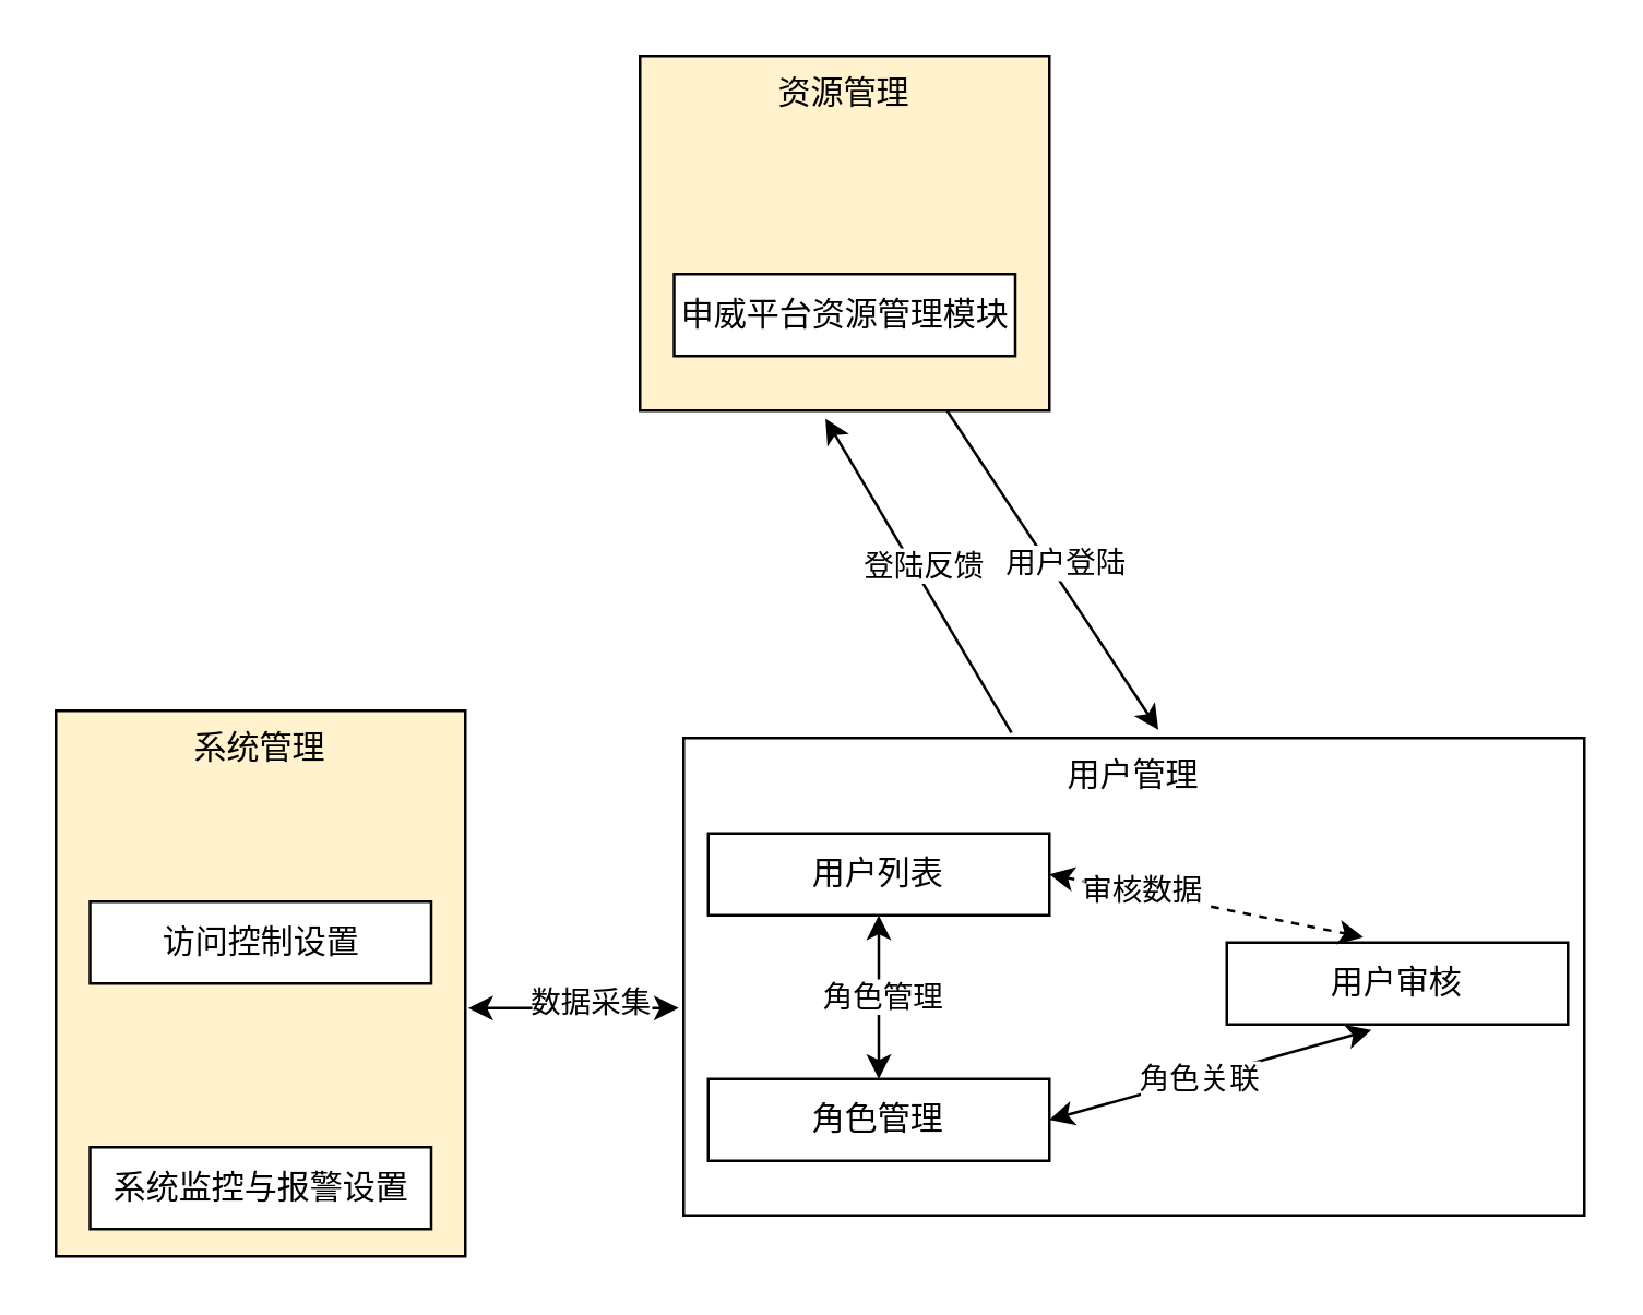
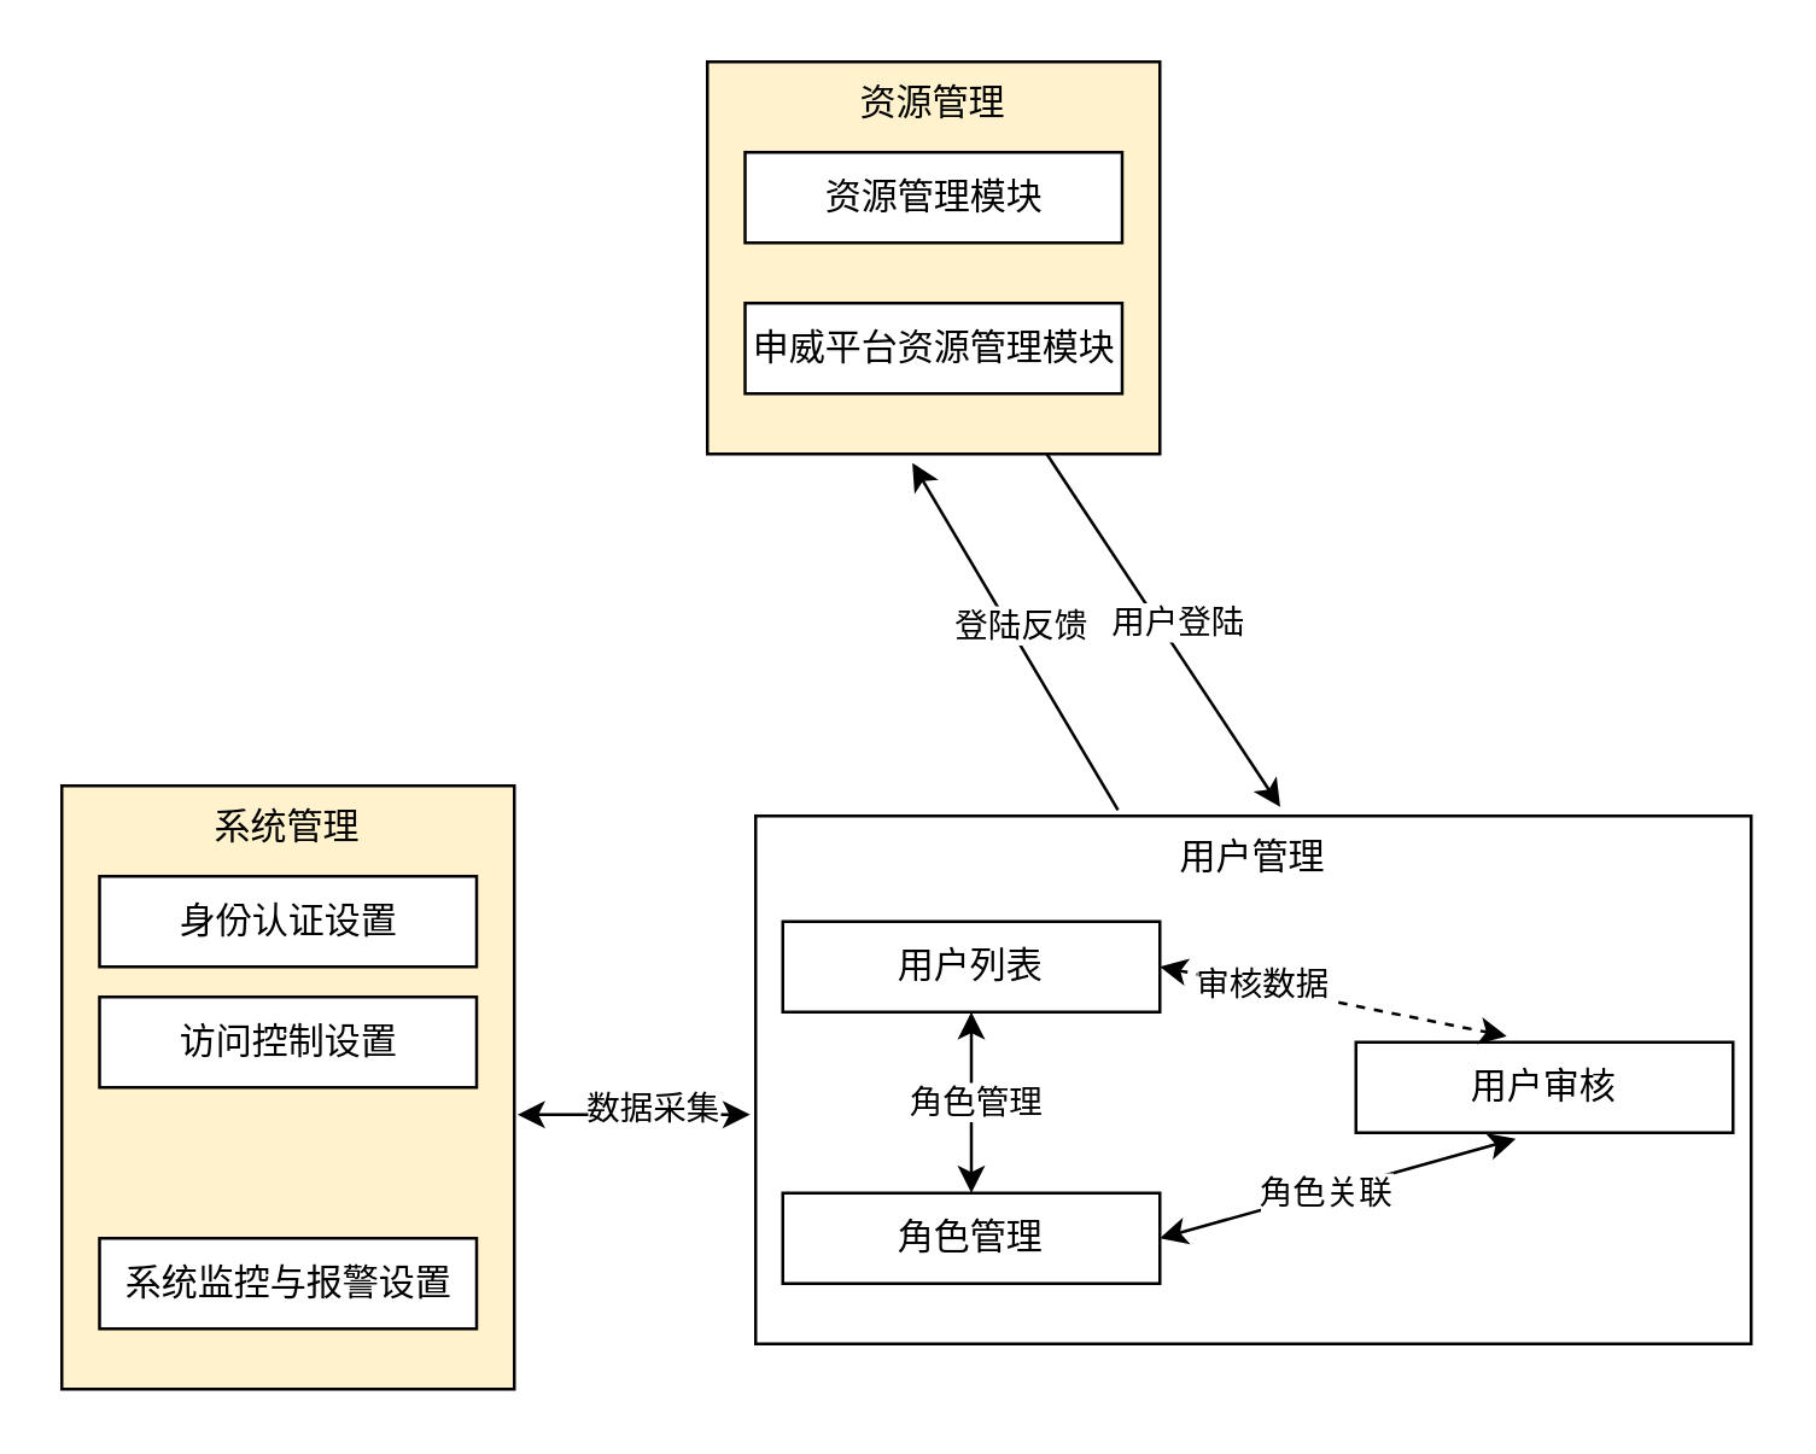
  <mxCell id="0" />
  <mxCell id="1" parent="0" />
  <mxCell id="2" value="用户管理" style="whiteSpace=wrap;html=1;verticalAlign=top;" vertex="1" parent="1"><mxGeometry x="250" y="270" width="330" height="175" as="geometry" /></mxCell>
  <mxCell id="3" value="用户列表" style="whiteSpace=wrap;html=1;" vertex="1" parent="1"><mxGeometry x="259" y="305" width="125" height="30" as="geometry" /></mxCell>
  <mxCell id="4" style="rounded=0;orthogonalLoop=1;jettySize=auto;html=1;entryX=0.25;entryY=1;entryDx=0;entryDy=0;" edge="1" parent="1" source="5" target="5"><mxGeometry relative="1" as="geometry" /></mxCell>
  <mxCell id="5" value="用户审核" style="whiteSpace=wrap;html=1;" vertex="1" parent="1"><mxGeometry x="449" y="345" width="125" height="30" as="geometry" /></mxCell>
  <mxCell id="6" value="角色管理" style="whiteSpace=wrap;html=1;" vertex="1" parent="1"><mxGeometry x="259" y="395" width="125" height="30" as="geometry" /></mxCell>
  <mxCell id="7" value="" style="endArrow=classic;startArrow=classic;html=1;rounded=0;entryX=0.5;entryY=1;entryDx=0;entryDy=0;exitX=0.5;exitY=0;exitDx=0;exitDy=0;" edge="1" parent="1" source="6" target="3"><mxGeometry width="50" height="50" relative="1" as="geometry"><mxPoint x="269" y="395" as="sourcePoint" /><mxPoint x="319" y="345" as="targetPoint" /></mxGeometry></mxCell>
  <mxCell id="8" value="角色管理" style="edgeLabel;html=1;align=center;verticalAlign=middle;resizable=0;points=[];" vertex="1" connectable="0" parent="7"><mxGeometry x="0.033" relative="1" as="geometry"><mxPoint x="1" as="offset" /></mxGeometry></mxCell>
  <mxCell id="9" value="" style="endArrow=classic;startArrow=classic;html=1;rounded=0;exitX=1;exitY=0.5;exitDx=0;exitDy=0;entryX=0.424;entryY=1.067;entryDx=0;entryDy=0;entryPerimeter=0;" edge="1" parent="1" source="6" target="5"><mxGeometry width="50" height="50" relative="1" as="geometry"><mxPoint x="459" y="415" as="sourcePoint" /><mxPoint x="509" y="365" as="targetPoint" /></mxGeometry></mxCell>
  <mxCell id="10" value="角色关联" style="edgeLabel;html=1;align=center;verticalAlign=middle;resizable=0;points=[];" vertex="1" connectable="0" parent="9"><mxGeometry x="-0.091" relative="1" as="geometry"><mxPoint x="1" as="offset" /></mxGeometry></mxCell>
  <mxCell id="11" value="" style="endArrow=classic;startArrow=classic;html=1;rounded=0;exitX=1;exitY=0.5;exitDx=0;exitDy=0;entryX=0.4;entryY=-0.067;entryDx=0;entryDy=0;entryPerimeter=0;dashed=1;" edge="1" parent="1" source="3" target="5"><mxGeometry width="50" height="50" relative="1" as="geometry"><mxPoint x="449" y="385" as="sourcePoint" /><mxPoint x="499" y="335" as="targetPoint" /></mxGeometry></mxCell>
  <mxCell id="12" value="审核数据" style="edgeLabel;html=1;align=center;verticalAlign=middle;resizable=0;points=[];" vertex="1" connectable="0" parent="11"><mxGeometry x="-0.412" y="1" relative="1" as="geometry"><mxPoint as="offset" /></mxGeometry></mxCell>
  <mxCell id="13" value="系统管理" style="whiteSpace=wrap;html=1;verticalAlign=top;fillColor=#fff2cc;" vertex="1" parent="1"><mxGeometry x="20" y="260" width="150" height="200" as="geometry" /></mxCell>
+ <mxCell id="14" value="身份认证设置" style="whiteSpace=wrap;html=1;" vertex="1" parent="1"><mxGeometry x="32.5" y="290" width="125" height="30" as="geometry" /></mxCell>
  <mxCell id="15" value="访问控制设置" style="whiteSpace=wrap;html=1;" vertex="1" parent="1"><mxGeometry x="32.5" y="330" width="125" height="30" as="geometry" /></mxCell>
- <mxCell id="16" value="系统监控与报警设置" style="whiteSpace=wrap;html=1;" vertex="1" parent="1"><mxGeometry x="32.5" y="420" width="125" height="30" as="geometry" /></mxCell>
+ <mxCell id="16" value="系统监控与报警设置" style="whiteSpace=wrap;html=1;" vertex="1" parent="1"><mxGeometry x="32.5" y="410" width="125" height="30" as="geometry" /></mxCell>
  <mxCell id="17" value="" style="endArrow=classic;startArrow=classic;html=1;rounded=0;exitX=1.007;exitY=0.545;exitDx=0;exitDy=0;exitPerimeter=0;" edge="1" parent="1" source="13"><mxGeometry width="50" height="50" relative="1" as="geometry"><mxPoint x="190" y="369" as="sourcePoint" /><mxPoint x="248.211" y="369" as="targetPoint" /></mxGeometry></mxCell>
  <mxCell id="18" value="数据采集" style="edgeLabel;html=1;align=center;verticalAlign=middle;resizable=0;points=[];" vertex="1" connectable="0" parent="17"><mxGeometry x="0.134" y="3" relative="1" as="geometry"><mxPoint as="offset" /></mxGeometry></mxCell>
  <mxCell id="19" value="资源管理" style="whiteSpace=wrap;html=1;verticalAlign=top;fillColor=#fff2cc;" vertex="1" parent="1"><mxGeometry x="234" y="20" width="150" height="130" as="geometry" /></mxCell>
+ <mxCell id="20" value="资源管理模块" style="whiteSpace=wrap;html=1;" vertex="1" parent="1"><mxGeometry x="246.5" y="50" width="125" height="30" as="geometry" /></mxCell>
  <mxCell id="21" value="申威平台资源管理模块" style="whiteSpace=wrap;html=1;" vertex="1" parent="1"><mxGeometry x="246.5" y="100" width="125" height="30" as="geometry" /></mxCell>
  <mxCell id="22" value="" style="endArrow=classic;html=1;rounded=0;exitX=0.75;exitY=1;exitDx=0;exitDy=0;entryX=0.527;entryY=-0.017;entryDx=0;entryDy=0;entryPerimeter=0;" edge="1" parent="1" source="19" target="2"><mxGeometry width="50" height="50" relative="1" as="geometry"><mxPoint x="310" y="220" as="sourcePoint" /><mxPoint x="360" y="170" as="targetPoint" /></mxGeometry></mxCell>
  <mxCell id="23" value="用户登陆" style="edgeLabel;html=1;align=center;verticalAlign=middle;resizable=0;points=[];" vertex="1" connectable="0" parent="22"><mxGeometry x="0.001" y="5" relative="1" as="geometry"><mxPoint as="offset" /></mxGeometry></mxCell>
  <mxCell id="24" value="" style="endArrow=classic;html=1;rounded=0;entryX=0.453;entryY=1.023;entryDx=0;entryDy=0;entryPerimeter=0;exitX=0.364;exitY=-0.011;exitDx=0;exitDy=0;exitPerimeter=0;" edge="1" parent="1" source="2" target="19"><mxGeometry width="50" height="50" relative="1" as="geometry"><mxPoint x="360" y="260" as="sourcePoint" /><mxPoint x="280" y="220" as="targetPoint" /></mxGeometry></mxCell>
  <mxCell id="25" value="登陆反馈" style="edgeLabel;html=1;align=center;verticalAlign=middle;resizable=0;points=[];" vertex="1" connectable="0" parent="24"><mxGeometry x="0.044" y="-3" relative="1" as="geometry"><mxPoint as="offset" /></mxGeometry></mxCell>
